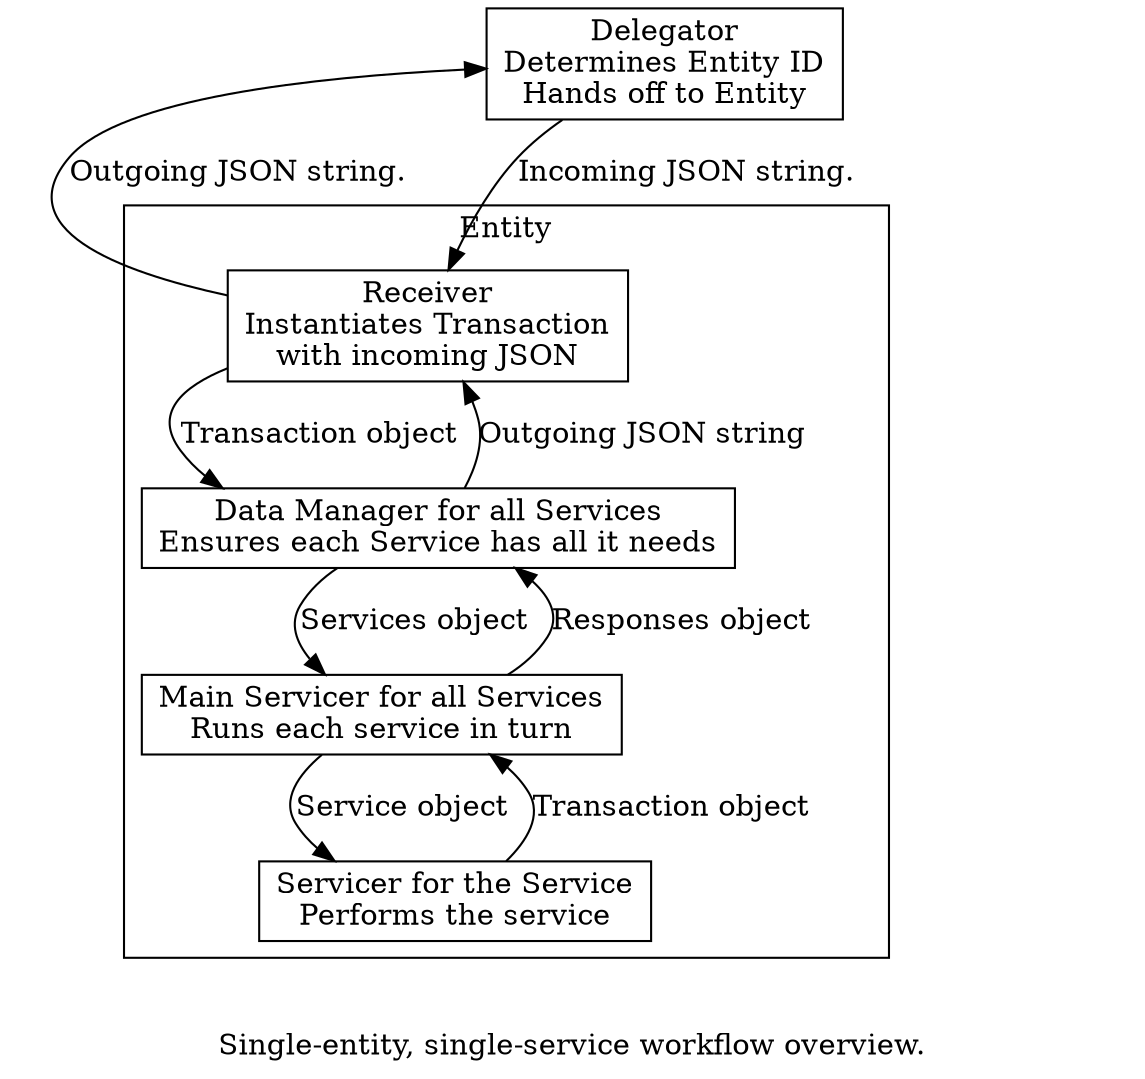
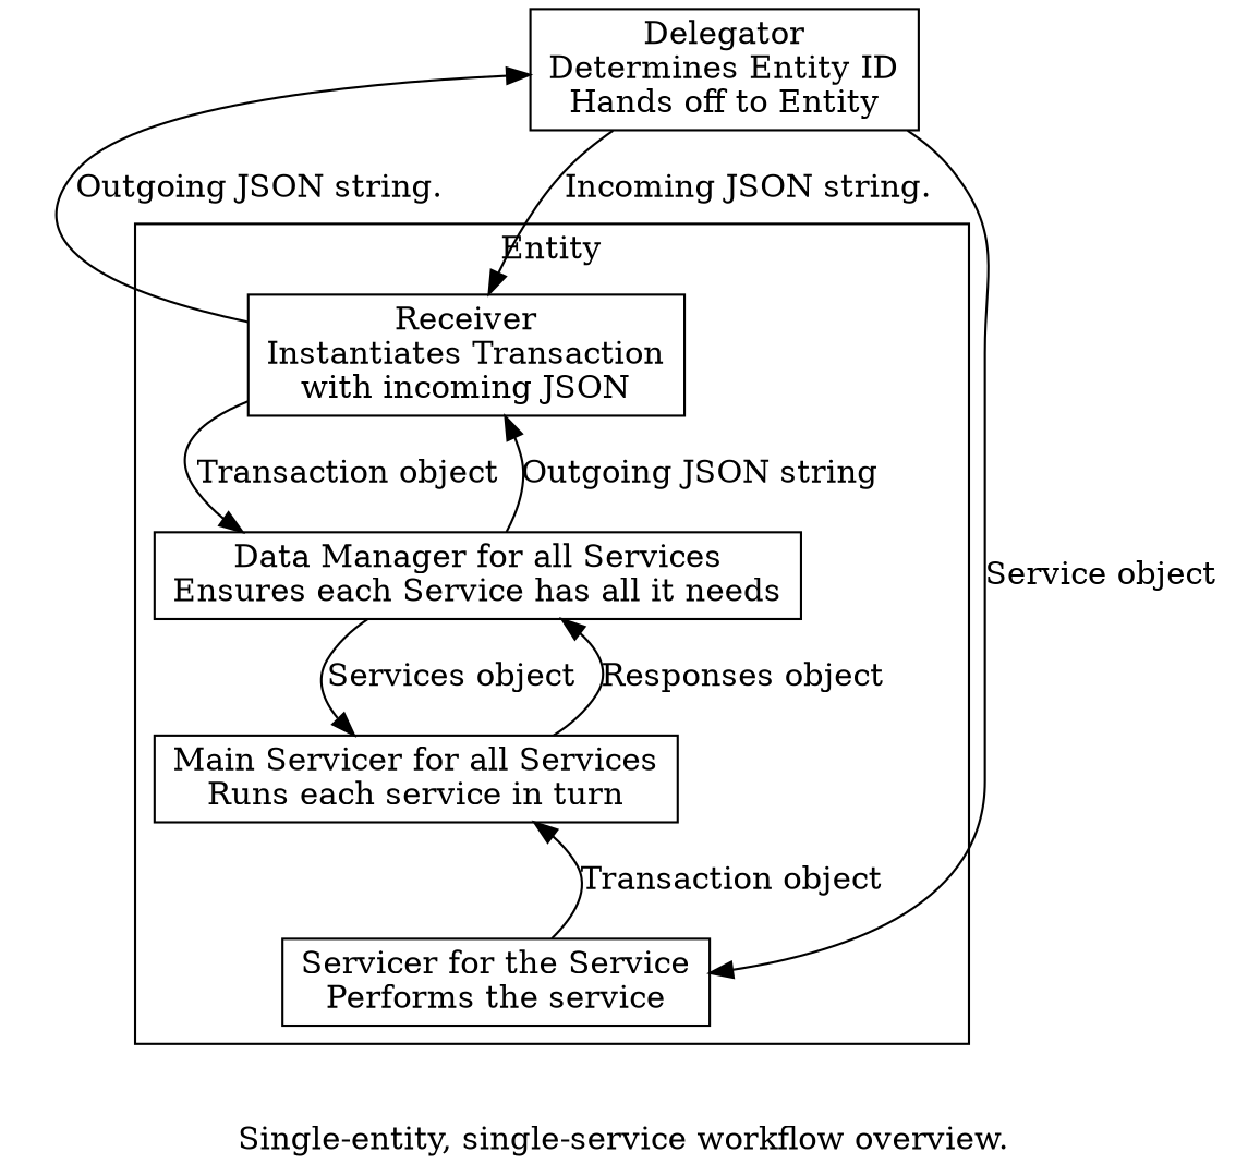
  digraph {
    label="Single-entity, single-service workflow overview."
    node [shape=box]
    n1 [label="Receiver\nInstantiates Transaction\nwith incoming JSON"]
    n2 [label="Data Manager for all Services\nEnsures each Service has all it needs"]
    n3 [label="Main Servicer for all Services\nRuns each service in turn"]
    n4 [label="Servicer for the Service\nPerforms the service"]
    n5 [label="Delegator\nDetermines Entity ID\nHands off to Entity"]
    subgraph cluster_1 {
      label=Entity
      n1
      n2
      n3
      n4
    }
    n1 -> n2 [label="Transaction object  "]
    n1 -> n5 [constraint=False label="Outgoing JSON string.  "]
    n2 -> n1 [constraint=False label="Outgoing JSON string  "]
    n2 -> n3 [label="Services object  "]
    n3 -> n2 [constraint=False label="Responses object  "]
-   n3 -> n4 [label="Service object  "]
+   n5 -> n4 [label="Service object  "]
    n4 -> n3 [constraint=False label="Transaction object  "]
    n5 -> n1 [label="Incoming JSON string.  "]
  }
